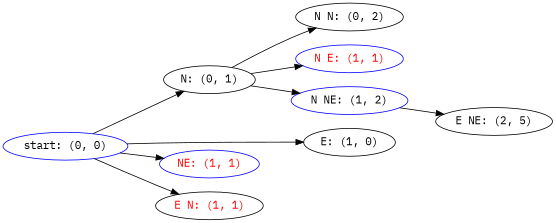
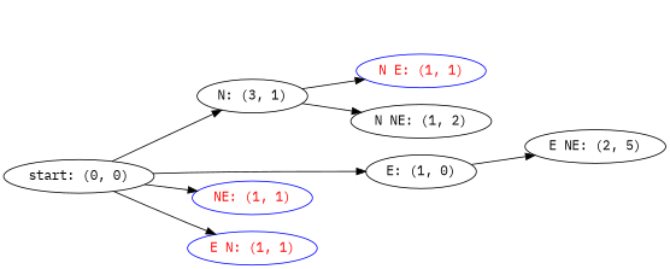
  digraph {
    fontname="IBM Plex Mono"
    rankdir=LR
    node [fontname="IBM Plex Mono"]
    edge [fontname="IBM Plex Mono"]
-   "start: (0, 0)" [color=blue]
-   "N: (0, 1)"
+   "start: (0, 0)"
+   "N: (0, 1)" [label="N: (3, 1)"]
    "E: (1, 0)"
    "NE: (1, 1)" [color=blue fontcolor=red]
-   "E N: (1, 1)" [color=black fontcolor=red]
-   "N N: (0, 2)"
+   "E N: (1, 1)" [color=blue fontcolor=red]
    "N E: (1, 1)" [color=blue fontcolor=red]
-   "N NE: (1, 2)" [color=blue]
+   "N NE: (1, 2)"
    n9 [label="E NE: (2, 5)"]
    "start: (0, 0)" -> "N: (0, 1)"
    "start: (0, 0)" -> "E: (1, 0)"
    "start: (0, 0)" -> "NE: (1, 1)"
    "start: (0, 0)" -> "E N: (1, 1)"
-   "N: (0, 1)" -> "N N: (0, 2)"
    "N: (0, 1)" -> "N E: (1, 1)"
    "N: (0, 1)" -> "N NE: (1, 2)"
-   "N NE: (1, 2)" -> n9
+   "E: (1, 0)" -> n9
  }
